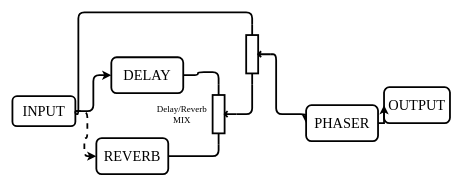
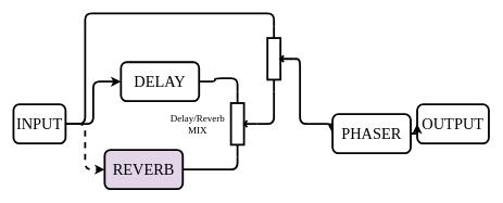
  <mxCell id="0" />
  <mxCell id="1" parent="0" />
  <mxCell id="2" value="&lt;font style=&quot;font-size: 24px;&quot; face=&quot;Rubik&quot;&gt;DELAY&lt;/font&gt;" style="rounded=1;whiteSpace=wrap;html=1;strokeWidth=3;" vertex="1" parent="1"><mxGeometry x="185" y="95" width="120" height="60" as="geometry" /></mxCell>
- <mxCell id="3" value="&lt;font style=&quot;font-size: 24px;&quot; face=&quot;Rubik&quot;&gt;REVERB&lt;/font&gt;" style="rounded=1;whiteSpace=wrap;html=1;strokeWidth=3;" vertex="1" parent="1"><mxGeometry x="160" y="230" width="120" height="60" as="geometry" /></mxCell>
+ <mxCell id="3" value="&lt;font style=&quot;font-size: 24px;&quot; face=&quot;Rubik&quot;&gt;REVERB&lt;/font&gt;" style="rounded=1;whiteSpace=wrap;html=1;strokeWidth=3;fillColor=#e1d5e7;" vertex="1" parent="1"><mxGeometry x="160" y="230" width="120" height="60" as="geometry" /></mxCell>
  <mxCell id="4" value="" style="pointerEvents=1;verticalLabelPosition=bottom;shadow=0;dashed=0;align=center;html=1;verticalAlign=top;shape=mxgraph.electrical.resistors.potentiometer_1;strokeWidth=3;rotation=-90;" vertex="1" parent="1"><mxGeometry x="324" y="170" width="100" height="40" as="geometry" /></mxCell>
  <mxCell id="5" style="edgeStyle=orthogonalEdgeStyle;rounded=1;orthogonalLoop=1;jettySize=auto;html=1;exitX=1;exitY=0.5;exitDx=0;exitDy=0;entryX=1;entryY=0.25;entryDx=0;entryDy=0;entryPerimeter=0;endArrow=none;startFill=0;strokeWidth=3;curved=0;" edge="1" parent="1" source="2" target="4"><mxGeometry relative="1" as="geometry" /></mxCell>
  <mxCell id="6" style="edgeStyle=orthogonalEdgeStyle;rounded=1;orthogonalLoop=1;jettySize=auto;html=1;exitX=1;exitY=0.5;exitDx=0;exitDy=0;entryX=0;entryY=0.25;entryDx=0;entryDy=0;entryPerimeter=0;endArrow=none;startFill=0;strokeWidth=3;curved=0;" edge="1" parent="1" source="3" target="4"><mxGeometry relative="1" as="geometry" /></mxCell>
  <mxCell id="7" style="edgeStyle=orthogonalEdgeStyle;rounded=1;orthogonalLoop=1;jettySize=auto;html=1;exitX=1;exitY=0.5;exitDx=0;exitDy=0;entryX=0;entryY=0.5;entryDx=0;entryDy=0;strokeWidth=3;curved=0;" edge="1" parent="1" source="9" target="2"><mxGeometry relative="1" as="geometry" /></mxCell>
  <mxCell id="8" style="edgeStyle=orthogonalEdgeStyle;rounded=1;orthogonalLoop=1;jettySize=auto;html=1;exitX=1;exitY=0.5;exitDx=0;exitDy=0;entryX=0;entryY=0.5;entryDx=0;entryDy=0;strokeWidth=3;curved=0;dashed=1;" edge="1" parent="1" source="9" target="3"><mxGeometry relative="1" as="geometry" /></mxCell>
- <mxCell id="9" value="&lt;font style=&quot;font-size: 24px;&quot; face=&quot;Rubik&quot;&gt;INPUT&lt;/font&gt;" style="rounded=1;whiteSpace=wrap;html=1;strokeWidth=3;" vertex="1" parent="1"><mxGeometry x="20" y="160" width="105" height="50" as="geometry" /></mxCell>
- <mxCell id="10" value="&lt;font style=&quot;font-size: 24px;&quot; face=&quot;Rubik&quot;&gt;OUTPUT&lt;/font&gt;" style="rounded=1;whiteSpace=wrap;html=1;strokeWidth=3;" vertex="1" parent="1"><mxGeometry x="640" y="145" width="110" height="60" as="geometry" /></mxCell>
+ <mxCell id="9" value="&lt;font style=&quot;font-size: 24px;&quot; face=&quot;Rubik&quot;&gt;INPUT&lt;/font&gt;" style="rounded=1;whiteSpace=wrap;html=1;strokeWidth=3;" vertex="1" parent="1"><mxGeometry x="20" y="160" width="80" height="60" as="geometry" /></mxCell>
+ <mxCell id="10" value="&lt;font style=&quot;font-size: 24px;&quot; face=&quot;Rubik&quot;&gt;OUTPUT&lt;/font&gt;" style="rounded=1;whiteSpace=wrap;html=1;strokeWidth=3;" vertex="1" parent="1"><mxGeometry x="640" y="160" width="110" height="60" as="geometry" /></mxCell>
  <mxCell id="11" style="edgeStyle=orthogonalEdgeStyle;rounded=1;orthogonalLoop=1;jettySize=auto;html=1;exitX=0.5;exitY=1;exitDx=0;exitDy=0;exitPerimeter=0;entryX=0;entryY=0.5;entryDx=0;entryDy=0;curved=0;strokeWidth=3;" edge="1" parent="1" source="12" target="15"><mxGeometry relative="1" as="geometry"><Array as="points"><mxPoint x="460" y="90" /><mxPoint x="460" y="190" /></Array></mxGeometry></mxCell>
  <mxCell id="12" value="" style="pointerEvents=1;verticalLabelPosition=bottom;shadow=0;dashed=0;align=center;html=1;verticalAlign=top;shape=mxgraph.electrical.resistors.potentiometer_1;strokeWidth=3;rotation=-90;" vertex="1" parent="1"><mxGeometry x="380" y="70" width="100" height="40" as="geometry" /></mxCell>
  <mxCell id="13" style="edgeStyle=orthogonalEdgeStyle;rounded=1;orthogonalLoop=1;jettySize=auto;html=1;exitX=1;exitY=0.5;exitDx=0;exitDy=0;entryX=1;entryY=0.25;entryDx=0;entryDy=0;entryPerimeter=0;strokeWidth=3;curved=0;endArrow=none;startFill=0;" edge="1" parent="1" source="9" target="12"><mxGeometry relative="1" as="geometry"><Array as="points"><mxPoint x="130" y="190" /><mxPoint x="130" y="20" /><mxPoint x="420" y="20" /></Array></mxGeometry></mxCell>
  <mxCell id="14" style="edgeStyle=orthogonalEdgeStyle;rounded=0;orthogonalLoop=1;jettySize=auto;html=1;exitX=1;exitY=0.5;exitDx=0;exitDy=0;entryX=0;entryY=0.5;entryDx=0;entryDy=0;strokeWidth=3;" edge="1" parent="1" source="15" target="10"><mxGeometry relative="1" as="geometry" /></mxCell>
  <mxCell id="15" value="&lt;font style=&quot;font-size: 24px;&quot; face=&quot;Rubik&quot;&gt;PHASER&lt;/font&gt;" style="rounded=1;whiteSpace=wrap;html=1;strokeWidth=3;" vertex="1" parent="1"><mxGeometry x="510" y="175" width="120" height="60" as="geometry" /></mxCell>
  <mxCell id="16" style="edgeStyle=orthogonalEdgeStyle;rounded=1;orthogonalLoop=1;jettySize=auto;html=1;exitX=0.5;exitY=1;exitDx=0;exitDy=0;exitPerimeter=0;entryX=0;entryY=0.25;entryDx=0;entryDy=0;entryPerimeter=0;curved=0;strokeWidth=3;endArrow=none;startFill=0;" edge="1" parent="1" source="4" target="12"><mxGeometry relative="1" as="geometry" /></mxCell>
  <mxCell id="17" value="Delay/Reverb&lt;div&gt;MIX&lt;/div&gt;" style="text;html=1;align=center;verticalAlign=middle;whiteSpace=wrap;rounded=0;fontFamily=Rubik;fontSize=15;" vertex="1" parent="1"><mxGeometry x="260" y="175" width="86" height="30" as="geometry" /></mxCell>
